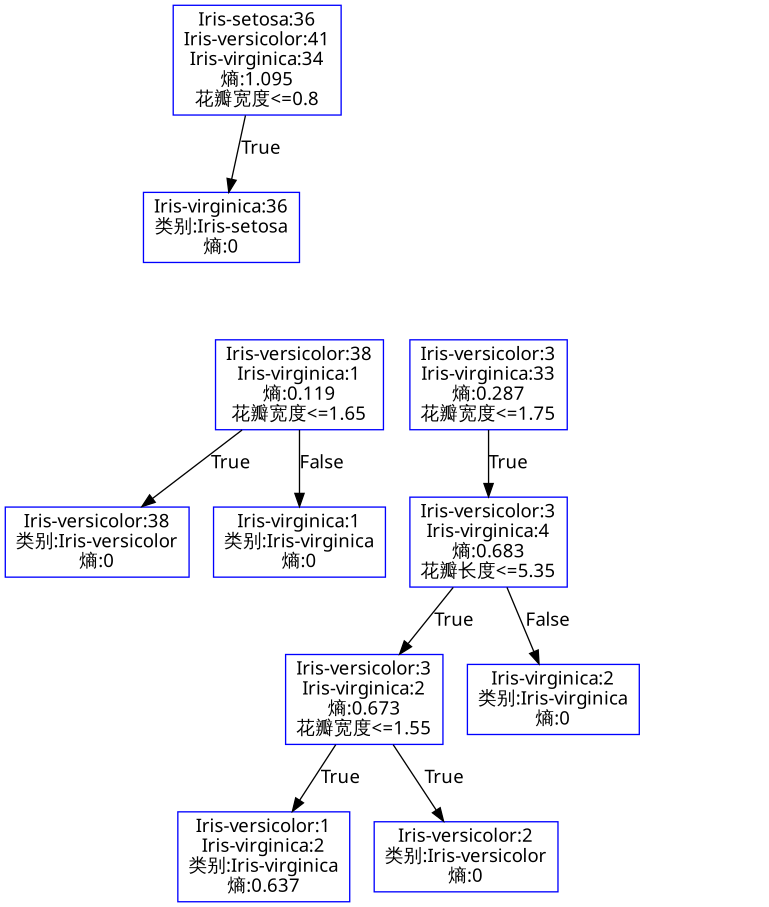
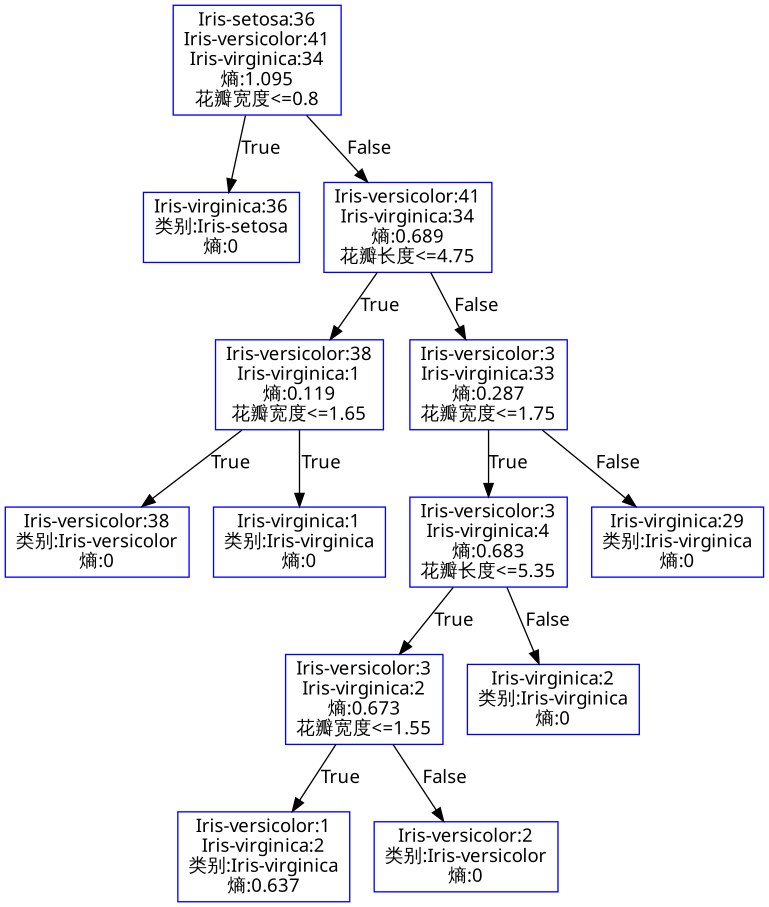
  digraph {
    node [color=blue fontname=FangSong shape=box]
    edge [fontname=FangSong]
    n1 [label="Iris-setosa:36\nIris-versicolor:41\nIris-virginica:34\n熵:1.095\n花瓣宽度<=0.8\n"]
    n2 [label="Iris-virginica:36\n类别:Iris-setosa\n熵:0"]
+   n3 [label="Iris-versicolor:41\nIris-virginica:34\n熵:0.689\n花瓣长度<=4.75\n"]
    n4 [label="Iris-versicolor:38\nIris-virginica:1\n熵:0.119\n花瓣宽度<=1.65\n"]
    n5 [label="Iris-versicolor:3\nIris-virginica:33\n熵:0.287\n花瓣宽度<=1.75\n"]
    n6 [label="Iris-versicolor:38\n类别:Iris-versicolor\n熵:0"]
    n7 [label="Iris-virginica:1\n类别:Iris-virginica\n熵:0"]
    n8 [label="Iris-versicolor:3\nIris-virginica:4\n熵:0.683\n花瓣长度<=5.35\n"]
+   n9 [label="Iris-virginica:29\n类别:Iris-virginica\n熵:0"]
    n10 [label="Iris-versicolor:3\nIris-virginica:2\n熵:0.673\n花瓣宽度<=1.55\n"]
    n11 [label="Iris-virginica:2\n类别:Iris-virginica\n熵:0"]
    n12 [label="Iris-versicolor:1\nIris-virginica:2\n类别:Iris-virginica\n熵:0.637"]
    n13 [label="Iris-versicolor:2\n类别:Iris-versicolor\n熵:0"]
    n1 -> n2 [label=True]
+   n1 -> n3 [label=False]
+   n3 -> n4 [label=True]
+   n3 -> n5 [label=False]
    n4 -> n6 [label=True]
-   n4 -> n7 [label=False]
+   n4 -> n7 [label=True]
    n5 -> n8 [label=True]
+   n5 -> n9 [label=False]
    n8 -> n10 [label=True]
    n8 -> n11 [label=False]
    n10 -> n12 [label=True]
-   n10 -> n13 [label=True]
+   n10 -> n13 [label=False]
  }
